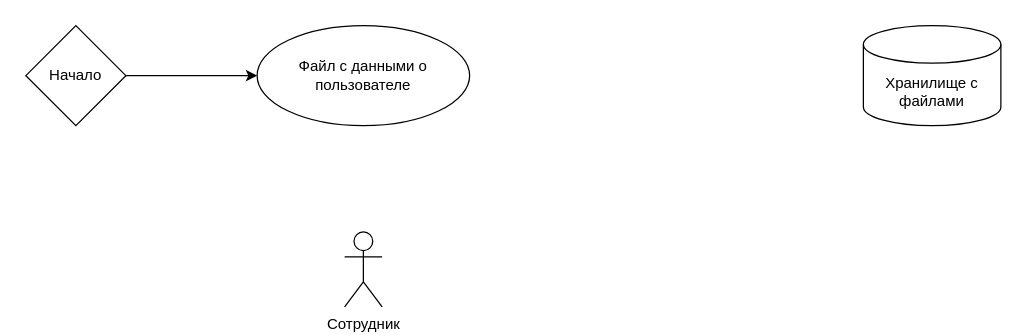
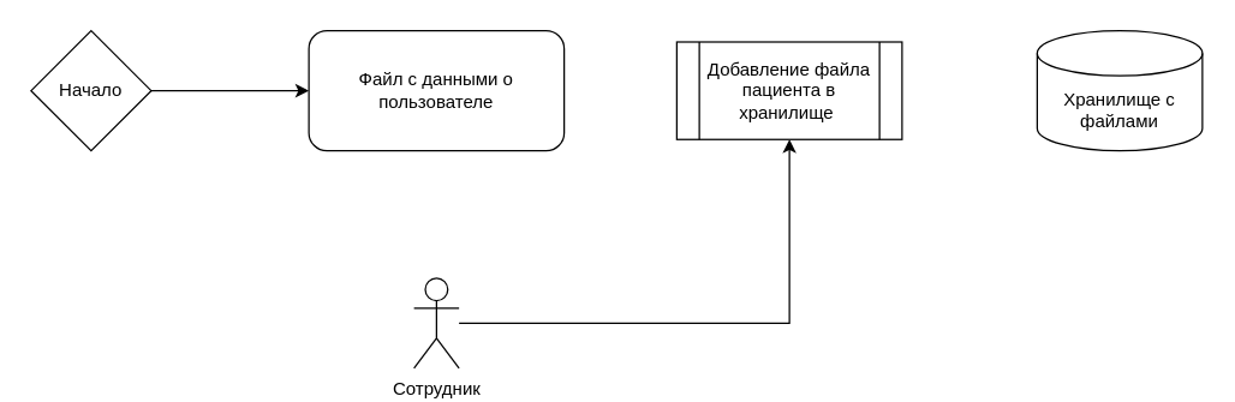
  <mxCell id="0" />
  <mxCell id="1" parent="0" />
  <mxCell id="2" style="edgeStyle=orthogonalEdgeStyle;rounded=0;orthogonalLoop=1;jettySize=auto;html=1;exitX=1;exitY=0.5;exitDx=0;exitDy=0;entryX=0;entryY=0.5;entryDx=0;entryDy=0;" edge="1" parent="1" source="8" target="7"><mxGeometry relative="1" as="geometry"><mxPoint x="130" y="60" as="sourcePoint" /></mxGeometry></mxCell>
+ <mxCell id="3" style="edgeStyle=orthogonalEdgeStyle;rounded=0;orthogonalLoop=1;jettySize=auto;html=1;" edge="1" parent="1" source="4" target="5"><mxGeometry relative="1" as="geometry" /></mxCell>
  <mxCell id="4" value="&lt;span style=&quot;text-wrap-mode: wrap;&quot;&gt;Сотрудник ресепшена&lt;/span&gt;" style="shape=umlActor;verticalLabelPosition=bottom;verticalAlign=top;html=1;outlineConnect=0;" vertex="1" parent="1"><mxGeometry x="275" y="185" width="30" height="60" as="geometry" /></mxCell>
+ <mxCell id="5" value="Добавление файла пациента в хранилище&amp;nbsp;" style="shape=process;whiteSpace=wrap;html=1;backgroundOutline=1;" vertex="1" parent="1"><mxGeometry x="450" y="27.5" width="150" height="65" as="geometry" /></mxCell>
  <mxCell id="6" value="Хранилище с файлами" style="shape=cylinder3;whiteSpace=wrap;html=1;boundedLbl=1;backgroundOutline=1;size=15;" vertex="1" parent="1"><mxGeometry x="690" y="20" width="110" height="80" as="geometry" /></mxCell>
- <mxCell id="7" value="Файл с данными о пользователе" style="ellipse;whiteSpace=wrap;html=1;" vertex="1" parent="1"><mxGeometry x="205" y="20" width="170" height="80" as="geometry" /></mxCell>
+ <mxCell id="7" value="Файл с данными о пользователе" style="rounded=1;whiteSpace=wrap;html=1;" vertex="1" parent="1"><mxGeometry x="205" y="20" width="170" height="80" as="geometry" /></mxCell>
  <mxCell id="8" value="Начало" style="rhombus;whiteSpace=wrap;html=1;" vertex="1" parent="1"><mxGeometry x="20" y="20" width="80" height="80" as="geometry" /></mxCell>
